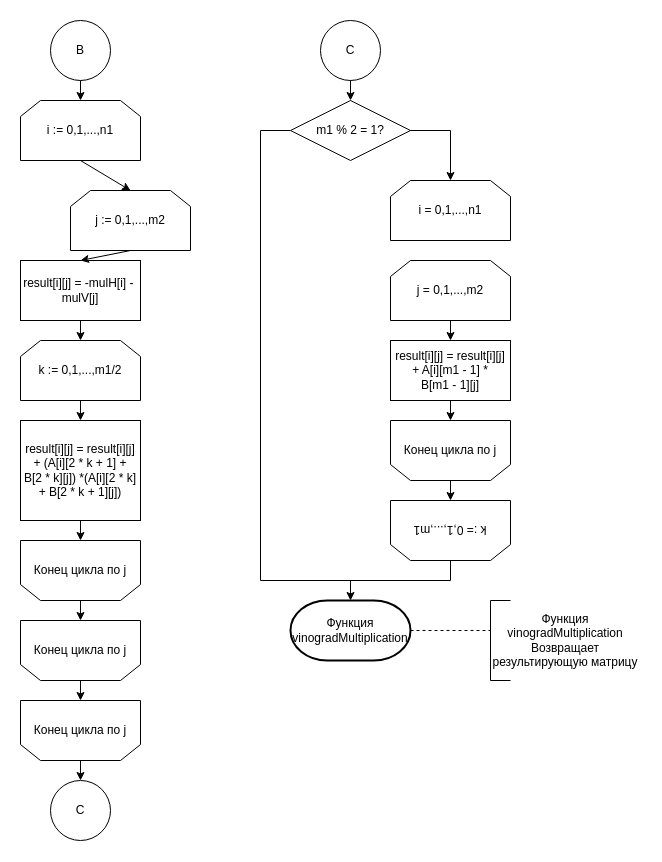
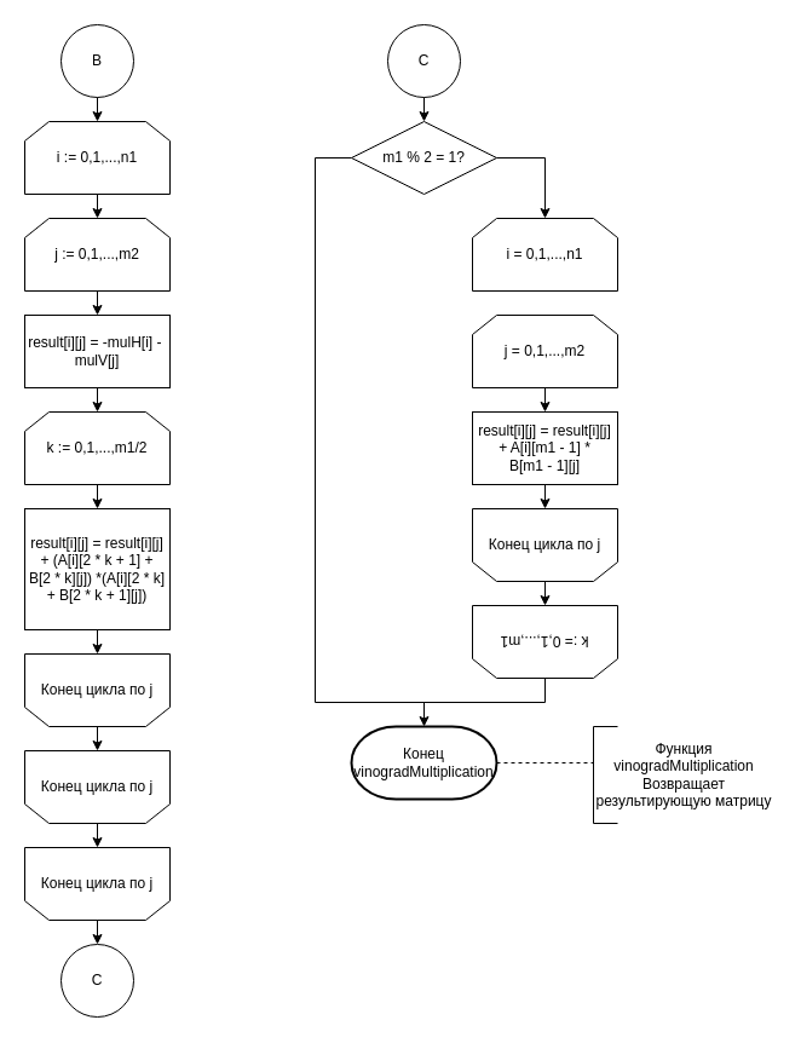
  <mxCell id="0" />
  <mxCell id="1" parent="0" />
  <mxCell id="2" value="B" style="ellipse;whiteSpace=wrap;html=1;aspect=fixed;fillColor=#ffffff;" vertex="1" parent="1"><mxGeometry x="50" y="20" width="60" height="60" as="geometry" /></mxCell>
  <mxCell id="3" value="" style="endArrow=classic;html=1;exitX=0.5;exitY=1;exitDx=0;exitDy=0;" edge="1" parent="1" source="2"><mxGeometry width="50" height="50" relative="1" as="geometry"><mxPoint x="120" y="120" as="sourcePoint" /><mxPoint x="80" y="100" as="targetPoint" /></mxGeometry></mxCell>
  <mxCell id="4" value="i := 0,1,...,n1" style="shape=loopLimit;whiteSpace=wrap;html=1;fillColor=#ffffff;" vertex="1" parent="1"><mxGeometry x="20" y="100" width="120" height="60" as="geometry" /></mxCell>
- <mxCell id="5" value="j := 0,1,...,m2" style="shape=loopLimit;whiteSpace=wrap;html=1;fillColor=#ffffff;" vertex="1" parent="1"><mxGeometry x="70" y="190" width="120" height="60" as="geometry" /></mxCell>
+ <mxCell id="5" value="j := 0,1,...,m2" style="shape=loopLimit;whiteSpace=wrap;html=1;fillColor=#ffffff;" vertex="1" parent="1"><mxGeometry x="20" y="180" width="120" height="60" as="geometry" /></mxCell>
  <mxCell id="6" value="result[i][j] = -mulH[i] -&amp;nbsp;&lt;br&gt;mulV[j]" style="rounded=0;whiteSpace=wrap;html=1;fillColor=#ffffff;" vertex="1" parent="1"><mxGeometry x="20" y="260" width="120" height="60" as="geometry" /></mxCell>
  <mxCell id="7" value="" style="endArrow=classic;html=1;exitX=0.5;exitY=0;exitDx=0;exitDy=0;entryX=0.5;entryY=1;entryDx=0;entryDy=0;" edge="1" parent="1"><mxGeometry width="50" height="50" relative="1" as="geometry"><mxPoint x="80" y="320" as="sourcePoint" /><mxPoint x="80" y="340" as="targetPoint" /></mxGeometry></mxCell>
  <mxCell id="8" value="" style="endArrow=classic;html=1;exitX=0.5;exitY=1;exitDx=0;exitDy=0;entryX=0.5;entryY=0;entryDx=0;entryDy=0;" edge="1" parent="1" source="4" target="5"><mxGeometry width="50" height="50" relative="1" as="geometry"><mxPoint x="-60" y="250" as="sourcePoint" /><mxPoint x="-10" y="200" as="targetPoint" /></mxGeometry></mxCell>
  <mxCell id="9" value="" style="endArrow=classic;html=1;exitX=0.5;exitY=1;exitDx=0;exitDy=0;entryX=0.5;entryY=0;entryDx=0;entryDy=0;" edge="1" parent="1" source="5" target="6"><mxGeometry width="50" height="50" relative="1" as="geometry"><mxPoint x="-50" y="310" as="sourcePoint" /><mxPoint x="0" y="260" as="targetPoint" /></mxGeometry></mxCell>
  <mxCell id="10" value="k := 0,1,...,m1/2" style="shape=loopLimit;whiteSpace=wrap;html=1;fillColor=#ffffff;" vertex="1" parent="1"><mxGeometry x="20" y="340" width="120" height="60" as="geometry" /></mxCell>
  <mxCell id="11" value="result[i][j] = result[i][j] + (A[i][2 * k + 1] + &lt;br&gt;B[2 * k][j]) *(A[i][2 * k] + B[2 * k + 1][j])" style="rounded=0;whiteSpace=wrap;html=1;fillColor=#ffffff;" vertex="1" parent="1"><mxGeometry x="20" y="420" width="120" height="100" as="geometry" /></mxCell>
  <mxCell id="12" value="" style="endArrow=classic;html=1;exitX=0.5;exitY=1;exitDx=0;exitDy=0;entryX=0.5;entryY=0;entryDx=0;entryDy=0;" edge="1" parent="1" source="10" target="11"><mxGeometry width="50" height="50" relative="1" as="geometry"><mxPoint x="150" y="630" as="sourcePoint" /><mxPoint x="200" y="580" as="targetPoint" /></mxGeometry></mxCell>
  <mxCell id="13" value="k := 0,1,...,m1" style="shape=loopLimit;whiteSpace=wrap;html=1;rotation=-180;" vertex="1" parent="1"><mxGeometry x="20" y="540" width="120" height="60" as="geometry" /></mxCell>
  <mxCell id="14" value="Конец цикла по j" style="text;html=1;strokeColor=none;align=center;verticalAlign=middle;whiteSpace=wrap;rounded=0;fillColor=#ffffff;" vertex="1" parent="1"><mxGeometry x="30" y="550" width="100" height="40" as="geometry" /></mxCell>
  <mxCell id="15" value="k := 0,1,...,m1" style="shape=loopLimit;whiteSpace=wrap;html=1;rotation=-180;" vertex="1" parent="1"><mxGeometry x="20" y="620" width="120" height="60" as="geometry" /></mxCell>
  <mxCell id="16" value="Конец цикла по j" style="text;html=1;strokeColor=none;align=center;verticalAlign=middle;whiteSpace=wrap;rounded=0;fillColor=#ffffff;" vertex="1" parent="1"><mxGeometry x="30" y="630" width="100" height="40" as="geometry" /></mxCell>
  <mxCell id="17" value="" style="endArrow=classic;html=1;exitX=0.5;exitY=1;exitDx=0;exitDy=0;entryX=0.5;entryY=1;entryDx=0;entryDy=0;" edge="1" parent="1" source="11" target="13"><mxGeometry width="50" height="50" relative="1" as="geometry"><mxPoint x="30" y="680" as="sourcePoint" /><mxPoint x="80" y="630" as="targetPoint" /></mxGeometry></mxCell>
  <mxCell id="18" value="" style="endArrow=classic;html=1;exitX=0.5;exitY=0;exitDx=0;exitDy=0;entryX=0.5;entryY=1;entryDx=0;entryDy=0;" edge="1" parent="1" source="13" target="15"><mxGeometry width="50" height="50" relative="1" as="geometry"><mxPoint x="230" y="700" as="sourcePoint" /><mxPoint x="280" y="650" as="targetPoint" /></mxGeometry></mxCell>
  <mxCell id="19" value="k := 0,1,...,m1" style="shape=loopLimit;whiteSpace=wrap;html=1;rotation=-180;" vertex="1" parent="1"><mxGeometry x="20" y="700" width="120" height="60" as="geometry" /></mxCell>
  <mxCell id="20" value="Конец цикла по j" style="text;html=1;strokeColor=none;align=center;verticalAlign=middle;whiteSpace=wrap;rounded=0;fillColor=#ffffff;" vertex="1" parent="1"><mxGeometry x="30" y="710" width="100" height="40" as="geometry" /></mxCell>
  <mxCell id="21" value="" style="endArrow=classic;html=1;exitX=0.5;exitY=0;exitDx=0;exitDy=0;entryX=0.5;entryY=1;entryDx=0;entryDy=0;" edge="1" parent="1" source="15" target="19"><mxGeometry width="50" height="50" relative="1" as="geometry"><mxPoint x="130" y="770" as="sourcePoint" /><mxPoint x="180" y="720" as="targetPoint" /></mxGeometry></mxCell>
  <mxCell id="22" value="C" style="ellipse;whiteSpace=wrap;html=1;aspect=fixed;fillColor=#ffffff;" vertex="1" parent="1"><mxGeometry x="50" y="780" width="60" height="60" as="geometry" /></mxCell>
  <mxCell id="23" value="" style="endArrow=classic;html=1;exitX=0.5;exitY=0;exitDx=0;exitDy=0;entryX=0.5;entryY=0;entryDx=0;entryDy=0;" edge="1" parent="1" source="19" target="22"><mxGeometry width="50" height="50" relative="1" as="geometry"><mxPoint x="140" y="830" as="sourcePoint" /><mxPoint x="190" y="780" as="targetPoint" /></mxGeometry></mxCell>
  <mxCell id="24" value="C" style="ellipse;whiteSpace=wrap;html=1;aspect=fixed;fillColor=#ffffff;" vertex="1" parent="1"><mxGeometry x="320" y="20" width="60" height="60" as="geometry" /></mxCell>
  <mxCell id="25" value="m1 % 2 = 1?" style="rhombus;whiteSpace=wrap;html=1;fillColor=#ffffff;" vertex="1" parent="1"><mxGeometry x="290" y="100" width="120" height="60" as="geometry" /></mxCell>
  <mxCell id="26" value="" style="endArrow=classic;html=1;exitX=0.5;exitY=1;exitDx=0;exitDy=0;entryX=0.5;entryY=0;entryDx=0;entryDy=0;" edge="1" parent="1" source="24" target="25"><mxGeometry width="50" height="50" relative="1" as="geometry"><mxPoint x="240" y="270" as="sourcePoint" /><mxPoint x="290" y="220" as="targetPoint" /></mxGeometry></mxCell>
  <mxCell id="27" value="" style="endArrow=none;html=1;exitX=1;exitY=0.5;exitDx=0;exitDy=0;" edge="1" parent="1" source="25"><mxGeometry width="50" height="50" relative="1" as="geometry"><mxPoint x="610" y="240" as="sourcePoint" /><mxPoint x="450" y="130" as="targetPoint" /></mxGeometry></mxCell>
  <mxCell id="28" value="" style="endArrow=none;html=1;entryX=0;entryY=0.5;entryDx=0;entryDy=0;" edge="1" parent="1" target="25"><mxGeometry width="50" height="50" relative="1" as="geometry"><mxPoint x="260" y="130" as="sourcePoint" /><mxPoint x="360" y="200" as="targetPoint" /></mxGeometry></mxCell>
  <mxCell id="29" value="" style="endArrow=classic;html=1;" edge="1" parent="1"><mxGeometry width="50" height="50" relative="1" as="geometry"><mxPoint x="450" y="130" as="sourcePoint" /><mxPoint x="450" y="180" as="targetPoint" /></mxGeometry></mxCell>
  <mxCell id="30" value="i = 0,1,...,n1" style="shape=loopLimit;whiteSpace=wrap;html=1;fillColor=#ffffff;" vertex="1" parent="1"><mxGeometry x="390" y="180" width="120" height="60" as="geometry" /></mxCell>
  <mxCell id="31" value="j = 0,1,...,m2" style="shape=loopLimit;whiteSpace=wrap;html=1;fillColor=#ffffff;" vertex="1" parent="1"><mxGeometry x="390" y="260" width="120" height="60" as="geometry" /></mxCell>
  <mxCell id="32" value="result[i][j] = result[i][j] + A[i][m1 - 1] * &lt;br&gt;B[m1 - 1][j]" style="rounded=0;whiteSpace=wrap;html=1;fillColor=#ffffff;" vertex="1" parent="1"><mxGeometry x="390" y="340" width="120" height="60" as="geometry" /></mxCell>
  <mxCell id="33" value="" style="endArrow=classic;html=1;exitX=0.5;exitY=1;exitDx=0;exitDy=0;entryX=0.5;entryY=0;entryDx=0;entryDy=0;" edge="1" parent="1" source="31" target="32"><mxGeometry width="50" height="50" relative="1" as="geometry"><mxPoint x="590" y="510" as="sourcePoint" /><mxPoint x="640" y="460" as="targetPoint" /></mxGeometry></mxCell>
  <mxCell id="34" value="k := 0,1,...,m1" style="shape=loopLimit;whiteSpace=wrap;html=1;rotation=-180;" vertex="1" parent="1"><mxGeometry x="390" y="420" width="120" height="60" as="geometry" /></mxCell>
  <mxCell id="35" value="Конец цикла по j" style="text;html=1;strokeColor=none;align=center;verticalAlign=middle;whiteSpace=wrap;rounded=0;fillColor=#ffffff;" vertex="1" parent="1"><mxGeometry x="400" y="430" width="100" height="40" as="geometry" /></mxCell>
  <mxCell id="36" value="k := 0,1,...,m1" style="shape=loopLimit;whiteSpace=wrap;html=1;rotation=-180;" vertex="1" parent="1"><mxGeometry x="390" y="500" width="120" height="60" as="geometry" /></mxCell>
  <mxCell id="37" value="" style="endArrow=classic;html=1;exitX=0.5;exitY=1;exitDx=0;exitDy=0;entryX=0.5;entryY=1;entryDx=0;entryDy=0;" edge="1" parent="1" source="32" target="34"><mxGeometry width="50" height="50" relative="1" as="geometry"><mxPoint x="430" y="660" as="sourcePoint" /><mxPoint x="480" y="610" as="targetPoint" /></mxGeometry></mxCell>
  <mxCell id="38" value="" style="endArrow=classic;html=1;exitX=0.5;exitY=0;exitDx=0;exitDy=0;entryX=0.5;entryY=1;entryDx=0;entryDy=0;" edge="1" parent="1" source="34" target="36"><mxGeometry width="50" height="50" relative="1" as="geometry"><mxPoint x="280" y="690" as="sourcePoint" /><mxPoint x="330" y="640" as="targetPoint" /></mxGeometry></mxCell>
  <mxCell id="39" value="" style="endArrow=none;html=1;entryX=0.5;entryY=0;entryDx=0;entryDy=0;" edge="1" parent="1" target="36"><mxGeometry width="50" height="50" relative="1" as="geometry"><mxPoint x="450" y="580" as="sourcePoint" /><mxPoint x="640" y="600" as="targetPoint" /></mxGeometry></mxCell>
  <mxCell id="40" value="" style="endArrow=none;html=1;" edge="1" parent="1"><mxGeometry width="50" height="50" relative="1" as="geometry"><mxPoint x="260" y="580" as="sourcePoint" /><mxPoint x="260" y="130" as="targetPoint" /></mxGeometry></mxCell>
  <mxCell id="41" value="" style="endArrow=none;html=1;" edge="1" parent="1"><mxGeometry width="50" height="50" relative="1" as="geometry"><mxPoint x="260" y="580" as="sourcePoint" /><mxPoint x="450" y="580" as="targetPoint" /></mxGeometry></mxCell>
  <mxCell id="42" value="" style="endArrow=classic;html=1;" edge="1" parent="1"><mxGeometry width="50" height="50" relative="1" as="geometry"><mxPoint x="350" y="580" as="sourcePoint" /><mxPoint x="350" y="600" as="targetPoint" /></mxGeometry></mxCell>
- <mxCell id="43" value="Функция vinogradMultiplication" style="strokeWidth=2;html=1;shape=mxgraph.flowchart.terminator;whiteSpace=wrap;" vertex="1" parent="1"><mxGeometry x="290" y="600" width="120" height="60" as="geometry" /></mxCell>
+ <mxCell id="43" value="Конец vinogradMultiplication" style="strokeWidth=2;html=1;shape=mxgraph.flowchart.terminator;whiteSpace=wrap;" vertex="1" parent="1"><mxGeometry x="290" y="600" width="120" height="60" as="geometry" /></mxCell>
  <mxCell id="44" value="" style="endArrow=none;dashed=1;html=1;exitX=1;exitY=0.5;exitDx=0;exitDy=0;exitPerimeter=0;" edge="1" parent="1"><mxGeometry width="50" height="50" relative="1" as="geometry"><mxPoint x="410" y="630" as="sourcePoint" /><mxPoint x="490" y="630" as="targetPoint" /></mxGeometry></mxCell>
  <mxCell id="45" value="" style="endArrow=none;html=1;" edge="1" parent="1"><mxGeometry width="50" height="50" relative="1" as="geometry"><mxPoint x="490" y="680" as="sourcePoint" /><mxPoint x="490" y="600" as="targetPoint" /></mxGeometry></mxCell>
  <mxCell id="46" value="" style="endArrow=none;html=1;" edge="1" parent="1"><mxGeometry width="50" height="50" relative="1" as="geometry"><mxPoint x="490" y="600" as="sourcePoint" /><mxPoint x="510" y="600" as="targetPoint" /></mxGeometry></mxCell>
  <mxCell id="47" value="" style="endArrow=none;html=1;" edge="1" parent="1"><mxGeometry width="50" height="50" relative="1" as="geometry"><mxPoint x="510" y="680" as="sourcePoint" /><mxPoint x="490" y="680" as="targetPoint" /></mxGeometry></mxCell>
  <mxCell id="48" value="Функция vinogradMultiplication&lt;br&gt;Возвращает результирующую матрицу" style="text;html=1;strokeColor=none;fillColor=none;align=center;verticalAlign=middle;whiteSpace=wrap;rounded=0;" vertex="1" parent="1"><mxGeometry x="490" y="600" width="150" height="80" as="geometry" /></mxCell>
